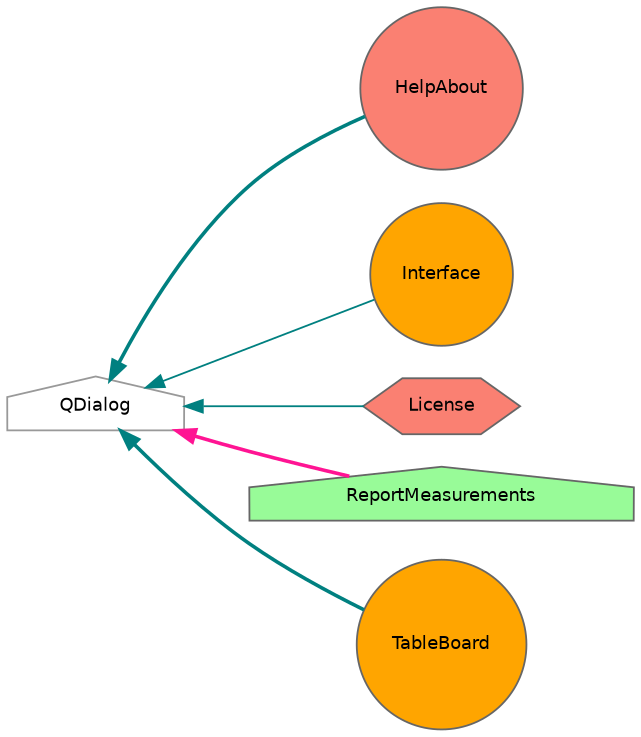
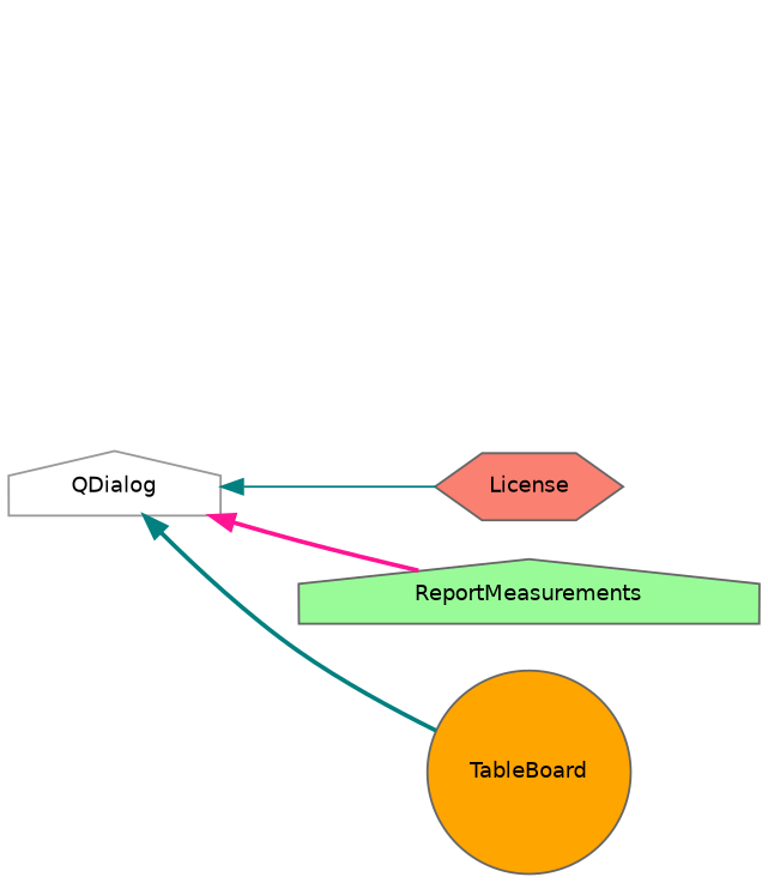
  digraph {
    rankdir=LR
    node [color=grey40 fillcolor=salmon fontname=Helvetica fontsize=10 shape=circle style=filled]
    edge [color=teal dir=back fontname=Helvetica fontsize=10 labelfontname=Helvetica labelfontsize=10 style=bold]
    n1 [color=grey60 fillcolor=white height=0.2 label=QDialog shape=house width=0.4]
-   n2 [height=0.2 label=HelpAbout width=0.4]
-   n3 [fillcolor=orange height=0.2 label=Interface width=0.4]
    n4 [height=0.2 label=License shape=hexagon width=0.4]
    n5 [fillcolor=palegreen height=0.2 label=ReportMeasurements shape=house width=0.4]
    n6 [fillcolor=orange height=0.2 label=TableBoard width=0.4]
-   n1 -> n2
-   n1 -> n3 [style=solid]
    n1 -> n4 [style=solid]
    n1 -> n5 [color=deeppink]
    n1 -> n6
  }
